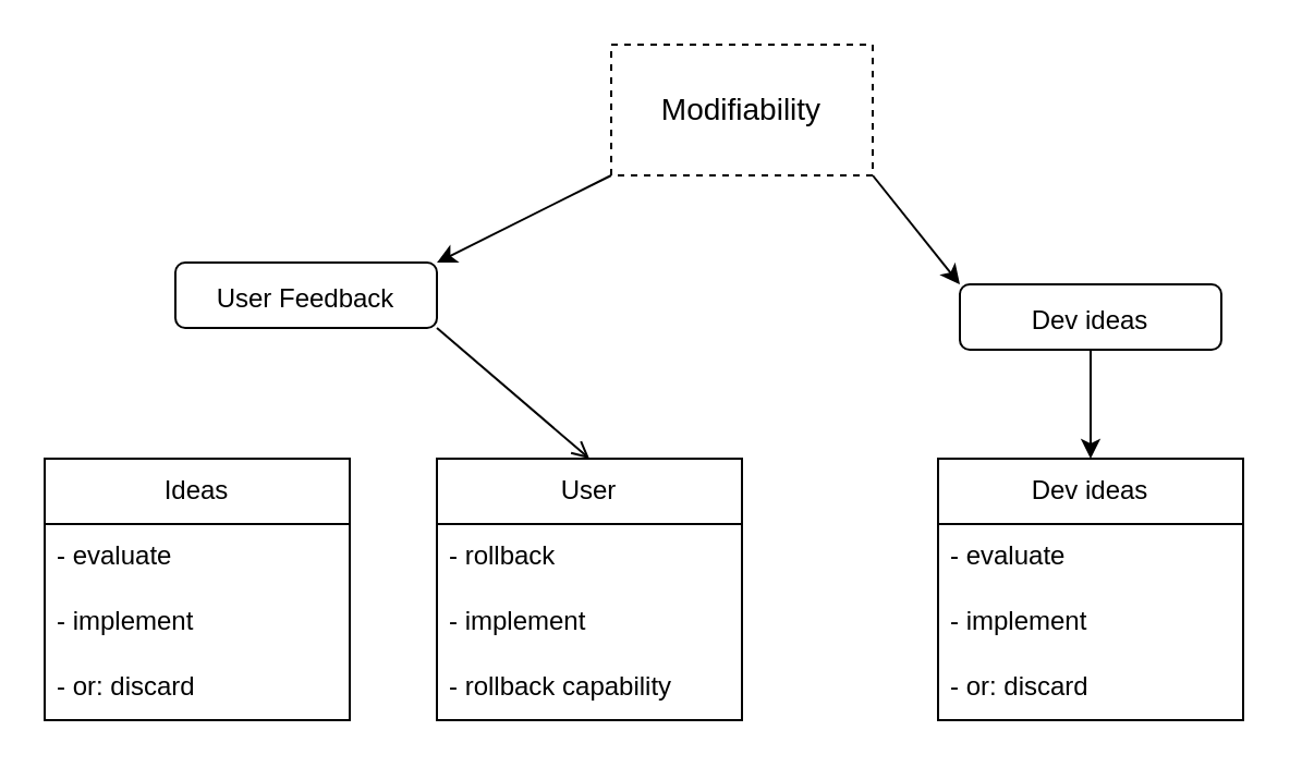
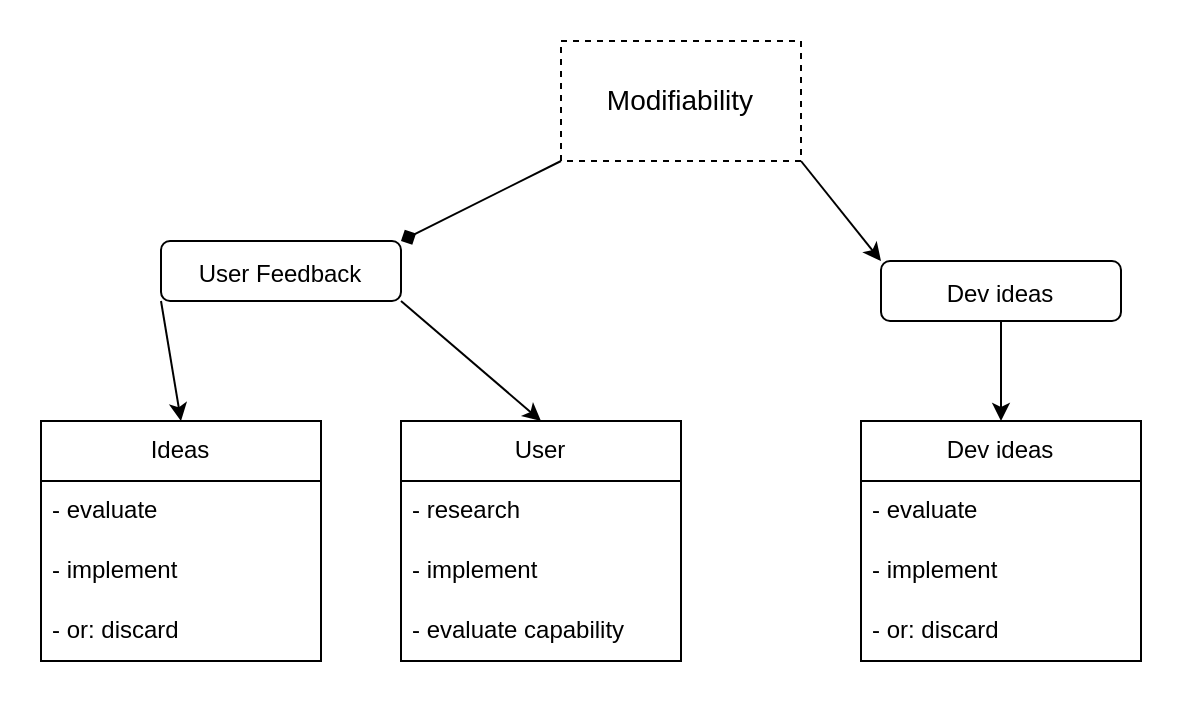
  <mxCell id="0" />
  <mxCell id="1" parent="0" />
  <mxCell id="2" value="&lt;font style=&quot;font-size: 14px;&quot;&gt;Modifiability&lt;/font&gt;" style="rounded=0;whiteSpace=wrap;html=1;dashed=1;" vertex="1" parent="1"><mxGeometry x="280" y="20" width="120" height="60" as="geometry" /></mxCell>
  <mxCell id="3" value="&lt;font style=&quot;font-size: 12px;&quot;&gt;User Feedback&lt;/font&gt;" style="rounded=1;whiteSpace=wrap;html=1;fontSize=18;" vertex="1" parent="1"><mxGeometry x="80" y="120" width="120" height="30" as="geometry" /></mxCell>
  <mxCell id="4" value="&lt;font style=&quot;font-size: 12px;&quot;&gt;Dev ideas&lt;/font&gt;" style="rounded=1;whiteSpace=wrap;html=1;fontSize=18;" vertex="1" parent="1"><mxGeometry x="440" y="130" width="120" height="30" as="geometry" /></mxCell>
  <mxCell id="5" value="Ideas" style="swimlane;fontStyle=0;childLayout=stackLayout;horizontal=1;startSize=30;horizontalStack=0;resizeParent=1;resizeParentMax=0;resizeLast=0;collapsible=1;marginBottom=0;whiteSpace=wrap;html=1;fontSize=12;" vertex="1" parent="1"><mxGeometry x="20" y="210" width="140" height="120" as="geometry" /></mxCell>
  <mxCell id="6" value="- evaluate" style="text;strokeColor=none;fillColor=none;align=left;verticalAlign=middle;spacingLeft=4;spacingRight=4;overflow=hidden;points=[[0,0.5],[1,0.5]];portConstraint=eastwest;rotatable=0;whiteSpace=wrap;html=1;fontSize=12;" vertex="1" parent="5"><mxGeometry y="30" width="140" height="30" as="geometry" /></mxCell>
  <mxCell id="7" value="- implement" style="text;strokeColor=none;fillColor=none;align=left;verticalAlign=middle;spacingLeft=4;spacingRight=4;overflow=hidden;points=[[0,0.5],[1,0.5]];portConstraint=eastwest;rotatable=0;whiteSpace=wrap;html=1;fontSize=12;" vertex="1" parent="5"><mxGeometry y="60" width="140" height="30" as="geometry" /></mxCell>
  <mxCell id="8" value="- or: discard" style="text;strokeColor=none;fillColor=none;align=left;verticalAlign=middle;spacingLeft=4;spacingRight=4;overflow=hidden;points=[[0,0.5],[1,0.5]];portConstraint=eastwest;rotatable=0;whiteSpace=wrap;html=1;fontSize=12;" vertex="1" parent="5"><mxGeometry y="90" width="140" height="30" as="geometry" /></mxCell>
  <mxCell id="9" value="User" style="swimlane;fontStyle=0;childLayout=stackLayout;horizontal=1;startSize=30;horizontalStack=0;resizeParent=1;resizeParentMax=0;resizeLast=0;collapsible=1;marginBottom=0;whiteSpace=wrap;html=1;fontSize=12;" vertex="1" parent="1"><mxGeometry x="200" y="210" width="140" height="120" as="geometry" /></mxCell>
- <mxCell id="10" value="- rollback" style="text;strokeColor=none;fillColor=none;align=left;verticalAlign=middle;spacingLeft=4;spacingRight=4;overflow=hidden;points=[[0,0.5],[1,0.5]];portConstraint=eastwest;rotatable=0;whiteSpace=wrap;html=1;fontSize=12;" vertex="1" parent="9"><mxGeometry y="30" width="140" height="30" as="geometry" /></mxCell>
+ <mxCell id="10" value="- research" style="text;strokeColor=none;fillColor=none;align=left;verticalAlign=middle;spacingLeft=4;spacingRight=4;overflow=hidden;points=[[0,0.5],[1,0.5]];portConstraint=eastwest;rotatable=0;whiteSpace=wrap;html=1;fontSize=12;" vertex="1" parent="9"><mxGeometry y="30" width="140" height="30" as="geometry" /></mxCell>
  <mxCell id="11" value="- implement" style="text;strokeColor=none;fillColor=none;align=left;verticalAlign=middle;spacingLeft=4;spacingRight=4;overflow=hidden;points=[[0,0.5],[1,0.5]];portConstraint=eastwest;rotatable=0;whiteSpace=wrap;html=1;fontSize=12;" vertex="1" parent="9"><mxGeometry y="60" width="140" height="30" as="geometry" /></mxCell>
- <mxCell id="12" value="- rollback capability" style="text;strokeColor=none;fillColor=none;align=left;verticalAlign=middle;spacingLeft=4;spacingRight=4;overflow=hidden;points=[[0,0.5],[1,0.5]];portConstraint=eastwest;rotatable=0;whiteSpace=wrap;html=1;fontSize=12;" vertex="1" parent="9"><mxGeometry y="90" width="140" height="30" as="geometry" /></mxCell>
+ <mxCell id="12" value="- evaluate capability" style="text;strokeColor=none;fillColor=none;align=left;verticalAlign=middle;spacingLeft=4;spacingRight=4;overflow=hidden;points=[[0,0.5],[1,0.5]];portConstraint=eastwest;rotatable=0;whiteSpace=wrap;html=1;fontSize=12;" vertex="1" parent="9"><mxGeometry y="90" width="140" height="30" as="geometry" /></mxCell>
  <mxCell id="13" value="Dev ideas" style="swimlane;fontStyle=0;childLayout=stackLayout;horizontal=1;startSize=30;horizontalStack=0;resizeParent=1;resizeParentMax=0;resizeLast=0;collapsible=1;marginBottom=0;whiteSpace=wrap;html=1;fontSize=12;" vertex="1" parent="1"><mxGeometry x="430" y="210" width="140" height="120" as="geometry" /></mxCell>
  <mxCell id="14" value="- evaluate" style="text;strokeColor=none;fillColor=none;align=left;verticalAlign=middle;spacingLeft=4;spacingRight=4;overflow=hidden;points=[[0,0.5],[1,0.5]];portConstraint=eastwest;rotatable=0;whiteSpace=wrap;html=1;fontSize=12;" vertex="1" parent="13"><mxGeometry y="30" width="140" height="30" as="geometry" /></mxCell>
  <mxCell id="15" value="- implement" style="text;strokeColor=none;fillColor=none;align=left;verticalAlign=middle;spacingLeft=4;spacingRight=4;overflow=hidden;points=[[0,0.5],[1,0.5]];portConstraint=eastwest;rotatable=0;whiteSpace=wrap;html=1;fontSize=12;" vertex="1" parent="13"><mxGeometry y="60" width="140" height="30" as="geometry" /></mxCell>
  <mxCell id="16" value="- or: discard" style="text;strokeColor=none;fillColor=none;align=left;verticalAlign=middle;spacingLeft=4;spacingRight=4;overflow=hidden;points=[[0,0.5],[1,0.5]];portConstraint=eastwest;rotatable=0;whiteSpace=wrap;html=1;fontSize=12;" vertex="1" parent="13"><mxGeometry y="90" width="140" height="30" as="geometry" /></mxCell>
- <mxCell id="17" value="" style="endArrow=classic;html=1;rounded=0;fontSize=12;exitX=0;exitY=1;exitDx=0;exitDy=0;entryX=1;entryY=0;entryDx=0;entryDy=0;" edge="1" parent="1" source="2" target="3"><mxGeometry width="50" height="50" relative="1" as="geometry"><mxPoint x="680" y="270" as="sourcePoint" /><mxPoint x="730" y="220" as="targetPoint" /></mxGeometry></mxCell>
+ <mxCell id="17" value="" style="endArrow=diamond;html=1;rounded=0;fontSize=12;exitX=0;exitY=1;exitDx=0;exitDy=0;entryX=1;entryY=0;entryDx=0;entryDy=0;" edge="1" parent="1" source="2" target="3"><mxGeometry width="50" height="50" relative="1" as="geometry"><mxPoint x="680" y="270" as="sourcePoint" /><mxPoint x="730" y="220" as="targetPoint" /></mxGeometry></mxCell>
  <mxCell id="18" value="" style="endArrow=classic;html=1;rounded=0;fontSize=12;exitX=1;exitY=1;exitDx=0;exitDy=0;entryX=0;entryY=0;entryDx=0;entryDy=0;" edge="1" parent="1" source="2" target="4"><mxGeometry width="50" height="50" relative="1" as="geometry"><mxPoint x="680" y="270" as="sourcePoint" /><mxPoint x="730" y="220" as="targetPoint" /></mxGeometry></mxCell>
  <mxCell id="19" value="" style="endArrow=classic;html=1;rounded=0;fontSize=12;exitX=0.5;exitY=1;exitDx=0;exitDy=0;entryX=0.5;entryY=0;entryDx=0;entryDy=0;" edge="1" parent="1" source="4" target="13"><mxGeometry width="50" height="50" relative="1" as="geometry"><mxPoint x="680" y="270" as="sourcePoint" /><mxPoint x="730" y="220" as="targetPoint" /></mxGeometry></mxCell>
- <mxCell id="20" value="" style="endArrow=open;html=1;rounded=0;fontSize=12;exitX=1;exitY=1;exitDx=0;exitDy=0;entryX=0.5;entryY=0;entryDx=0;entryDy=0;" edge="1" parent="1" source="3" target="9"><mxGeometry width="50" height="50" relative="1" as="geometry"><mxPoint x="680" y="270" as="sourcePoint" /><mxPoint x="730" y="220" as="targetPoint" /></mxGeometry></mxCell>
+ <mxCell id="20" value="" style="endArrow=classic;html=1;rounded=0;fontSize=12;exitX=1;exitY=1;exitDx=0;exitDy=0;entryX=0.5;entryY=0;entryDx=0;entryDy=0;" edge="1" parent="1" source="3" target="9"><mxGeometry width="50" height="50" relative="1" as="geometry"><mxPoint x="680" y="270" as="sourcePoint" /><mxPoint x="730" y="220" as="targetPoint" /></mxGeometry></mxCell>
+ <mxCell id="21" value="" style="endArrow=classic;html=1;rounded=0;fontSize=12;exitX=0;exitY=1;exitDx=0;exitDy=0;entryX=0.5;entryY=0;entryDx=0;entryDy=0;" edge="1" parent="1" source="3" target="5"><mxGeometry width="50" height="50" relative="1" as="geometry"><mxPoint x="680" y="270" as="sourcePoint" /><mxPoint x="730" y="220" as="targetPoint" /></mxGeometry></mxCell>
